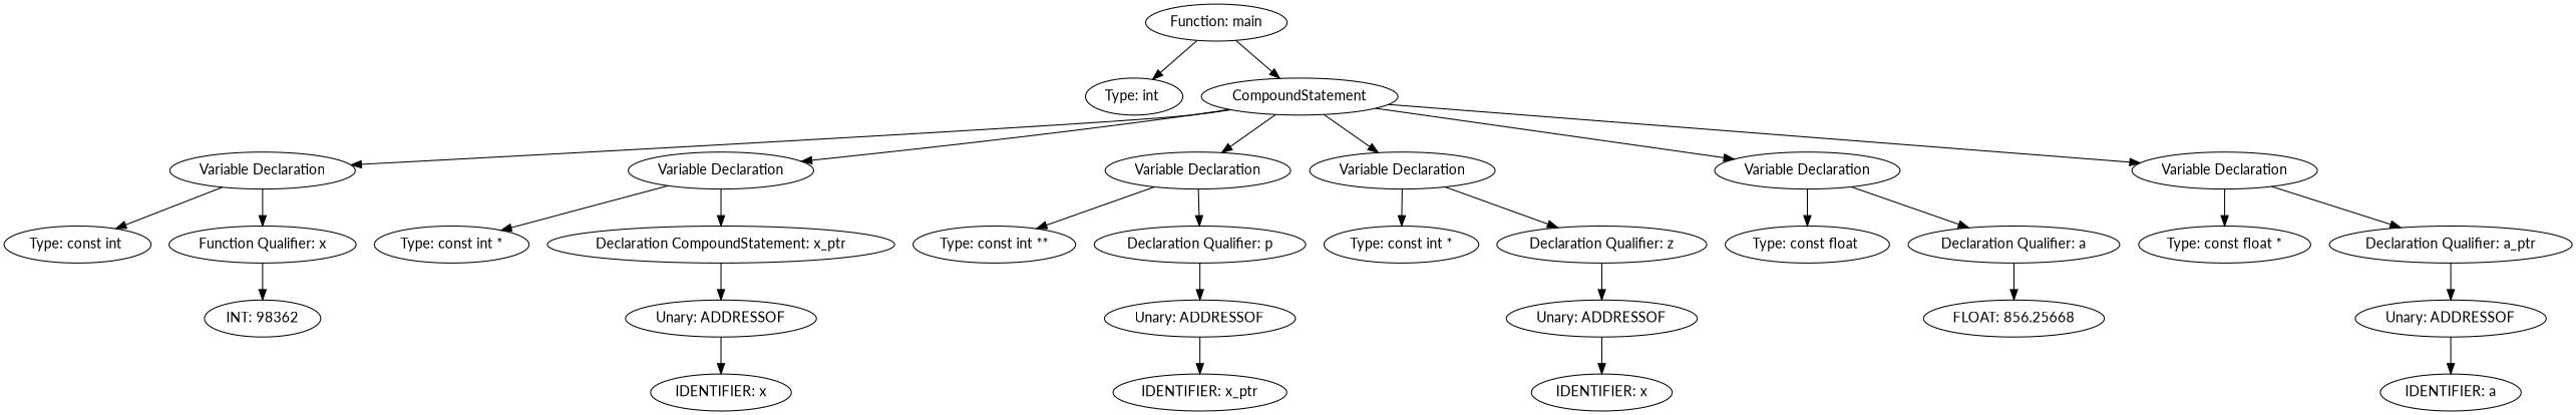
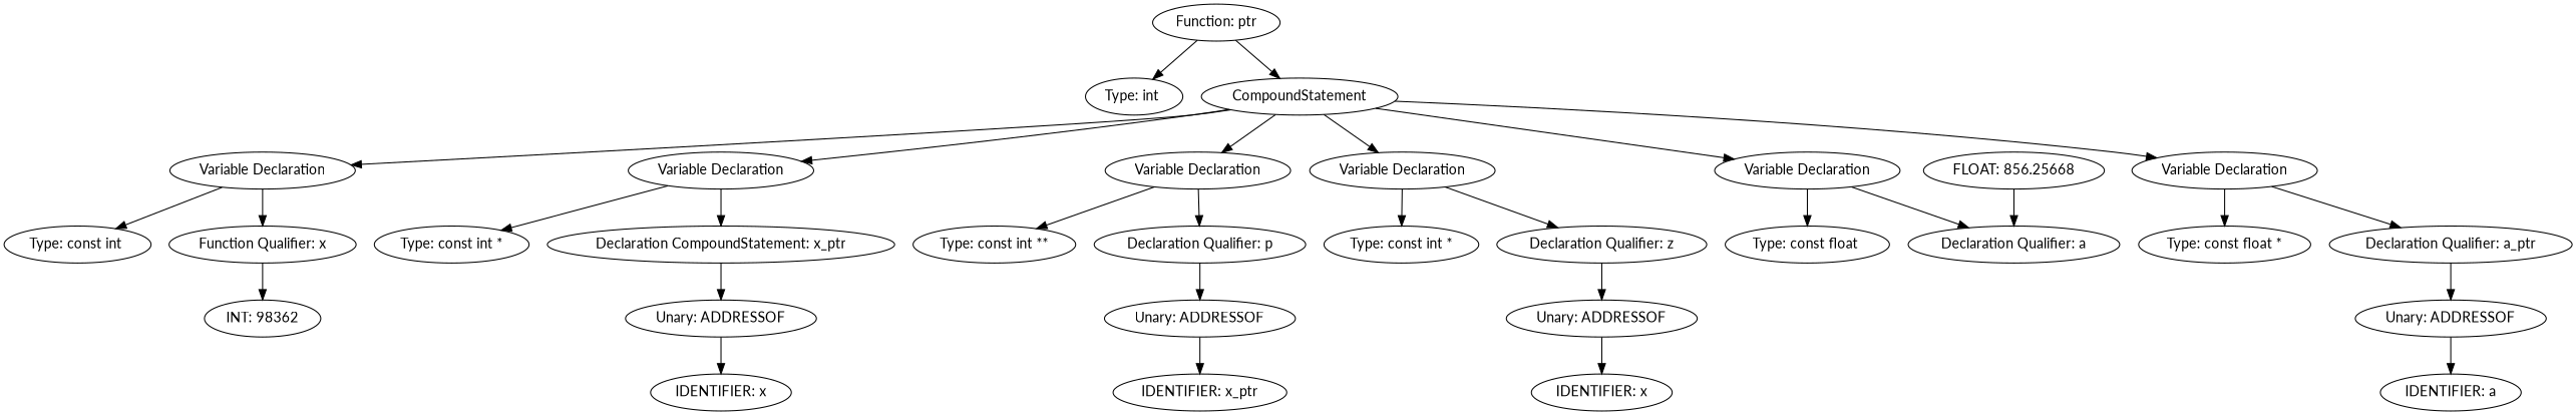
  digraph {
    fontname=Lato
    node [fontname=Lato]
    edge [fontname=Lato]
-   n1 [label="Function: main"]
+   n1 [label="Function: ptr"]
    n2 [label="Type: int "]
    n3 [label=CompoundStatement]
    n4 [label="Variable Declaration"]
    n5 [label="Variable Declaration"]
    n6 [label="Variable Declaration"]
    n7 [label="Variable Declaration"]
    n8 [label="Variable Declaration"]
    n9 [label="Variable Declaration"]
    n10 [label="Type: const int "]
    n11 [label="Function Qualifier: x"]
    n12 [label="Type: const int *"]
    n13 [label="Declaration CompoundStatement: x_ptr"]
    n14 [label="Type: const int **"]
    n15 [label="Declaration Qualifier: p"]
    n16 [label="Type: const int *"]
    n17 [label="Declaration Qualifier: z"]
    n18 [label="Type: const float "]
    n19 [label="Declaration Qualifier: a"]
    n20 [label="Type: const float *"]
    n21 [label="Declaration Qualifier: a_ptr"]
    n22 [label="INT: 98362"]
    n23 [label="Unary: ADDRESSOF"]
    n24 [label="IDENTIFIER: x"]
    n25 [label="Unary: ADDRESSOF"]
    n26 [label="IDENTIFIER: x_ptr"]
    n27 [label="Unary: ADDRESSOF"]
    n28 [label="IDENTIFIER: x"]
    n29 [label="FLOAT: 856.25668"]
    n30 [label="Unary: ADDRESSOF"]
    n31 [label="IDENTIFIER: a"]
    n1 -> n2
    n1 -> n3
    n3 -> n4
    n3 -> n5
    n3 -> n6
    n3 -> n7
    n3 -> n8
    n3 -> n9
    n4 -> n10
    n4 -> n11
    n5 -> n12
    n5 -> n13
    n6 -> n14
    n6 -> n15
    n7 -> n16
    n7 -> n17
    n8 -> n18
    n8 -> n19
    n9 -> n20
    n9 -> n21
    n11 -> n22
    n13 -> n23
    n15 -> n25
    n17 -> n27
-   n19 -> n29
+   n29 -> n19
    n21 -> n30
    n23 -> n24
    n25 -> n26
    n27 -> n28
    n30 -> n31
  }
